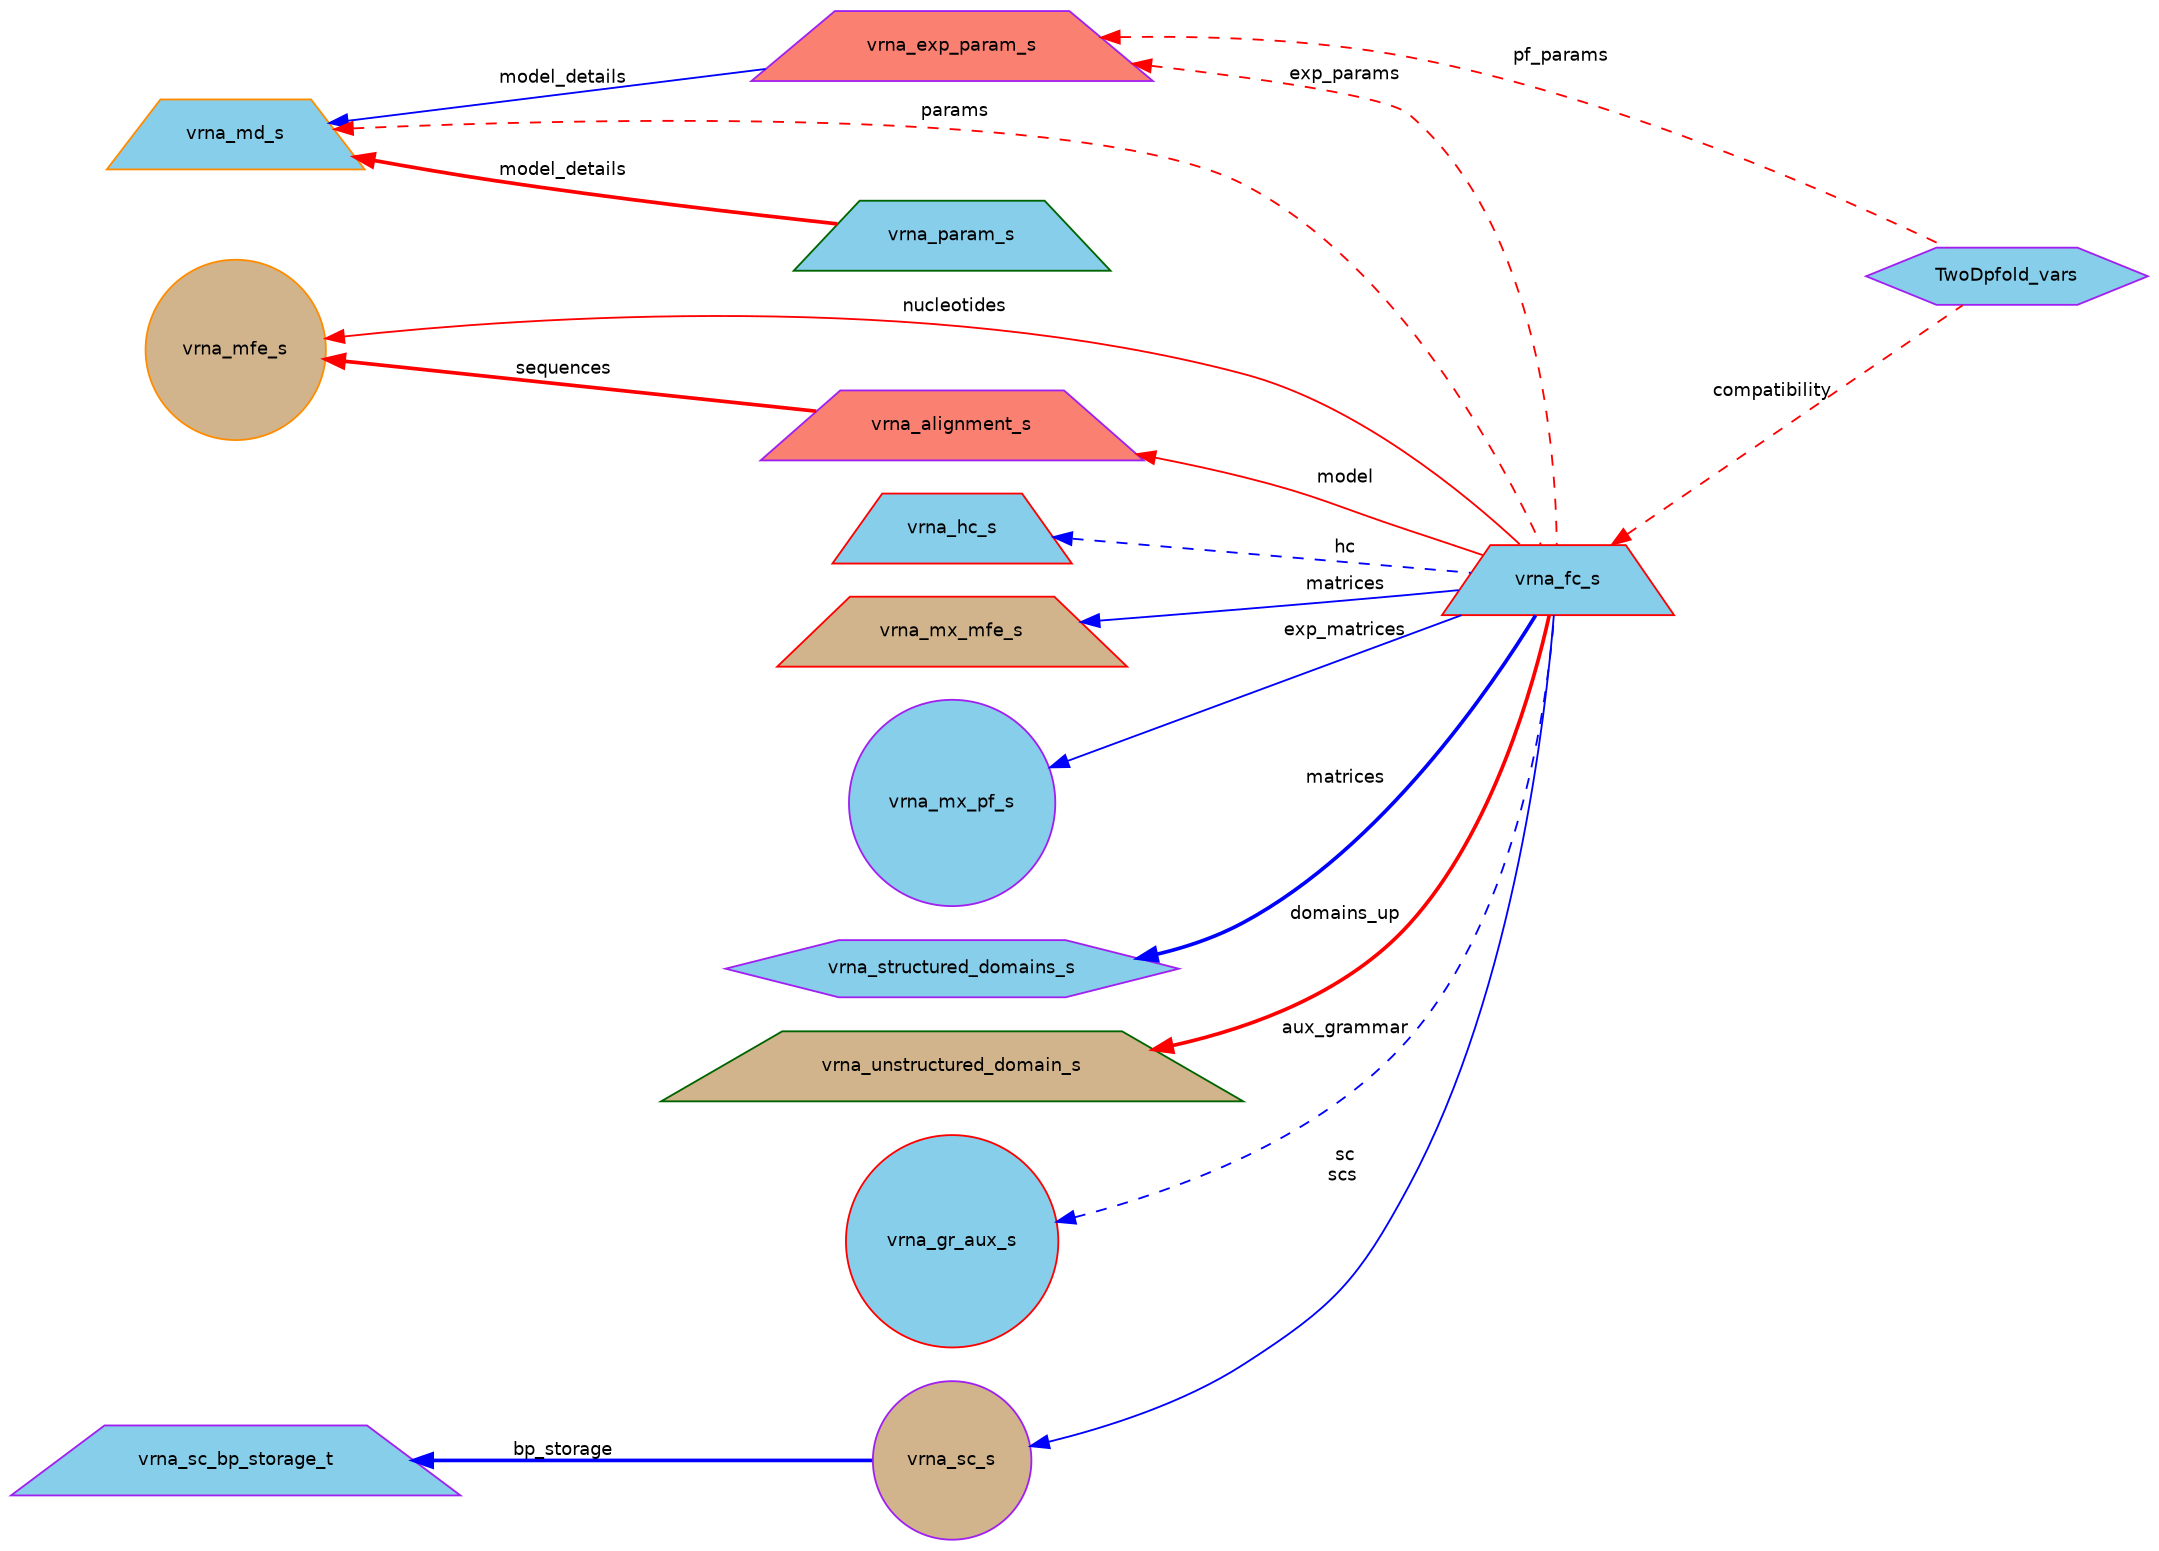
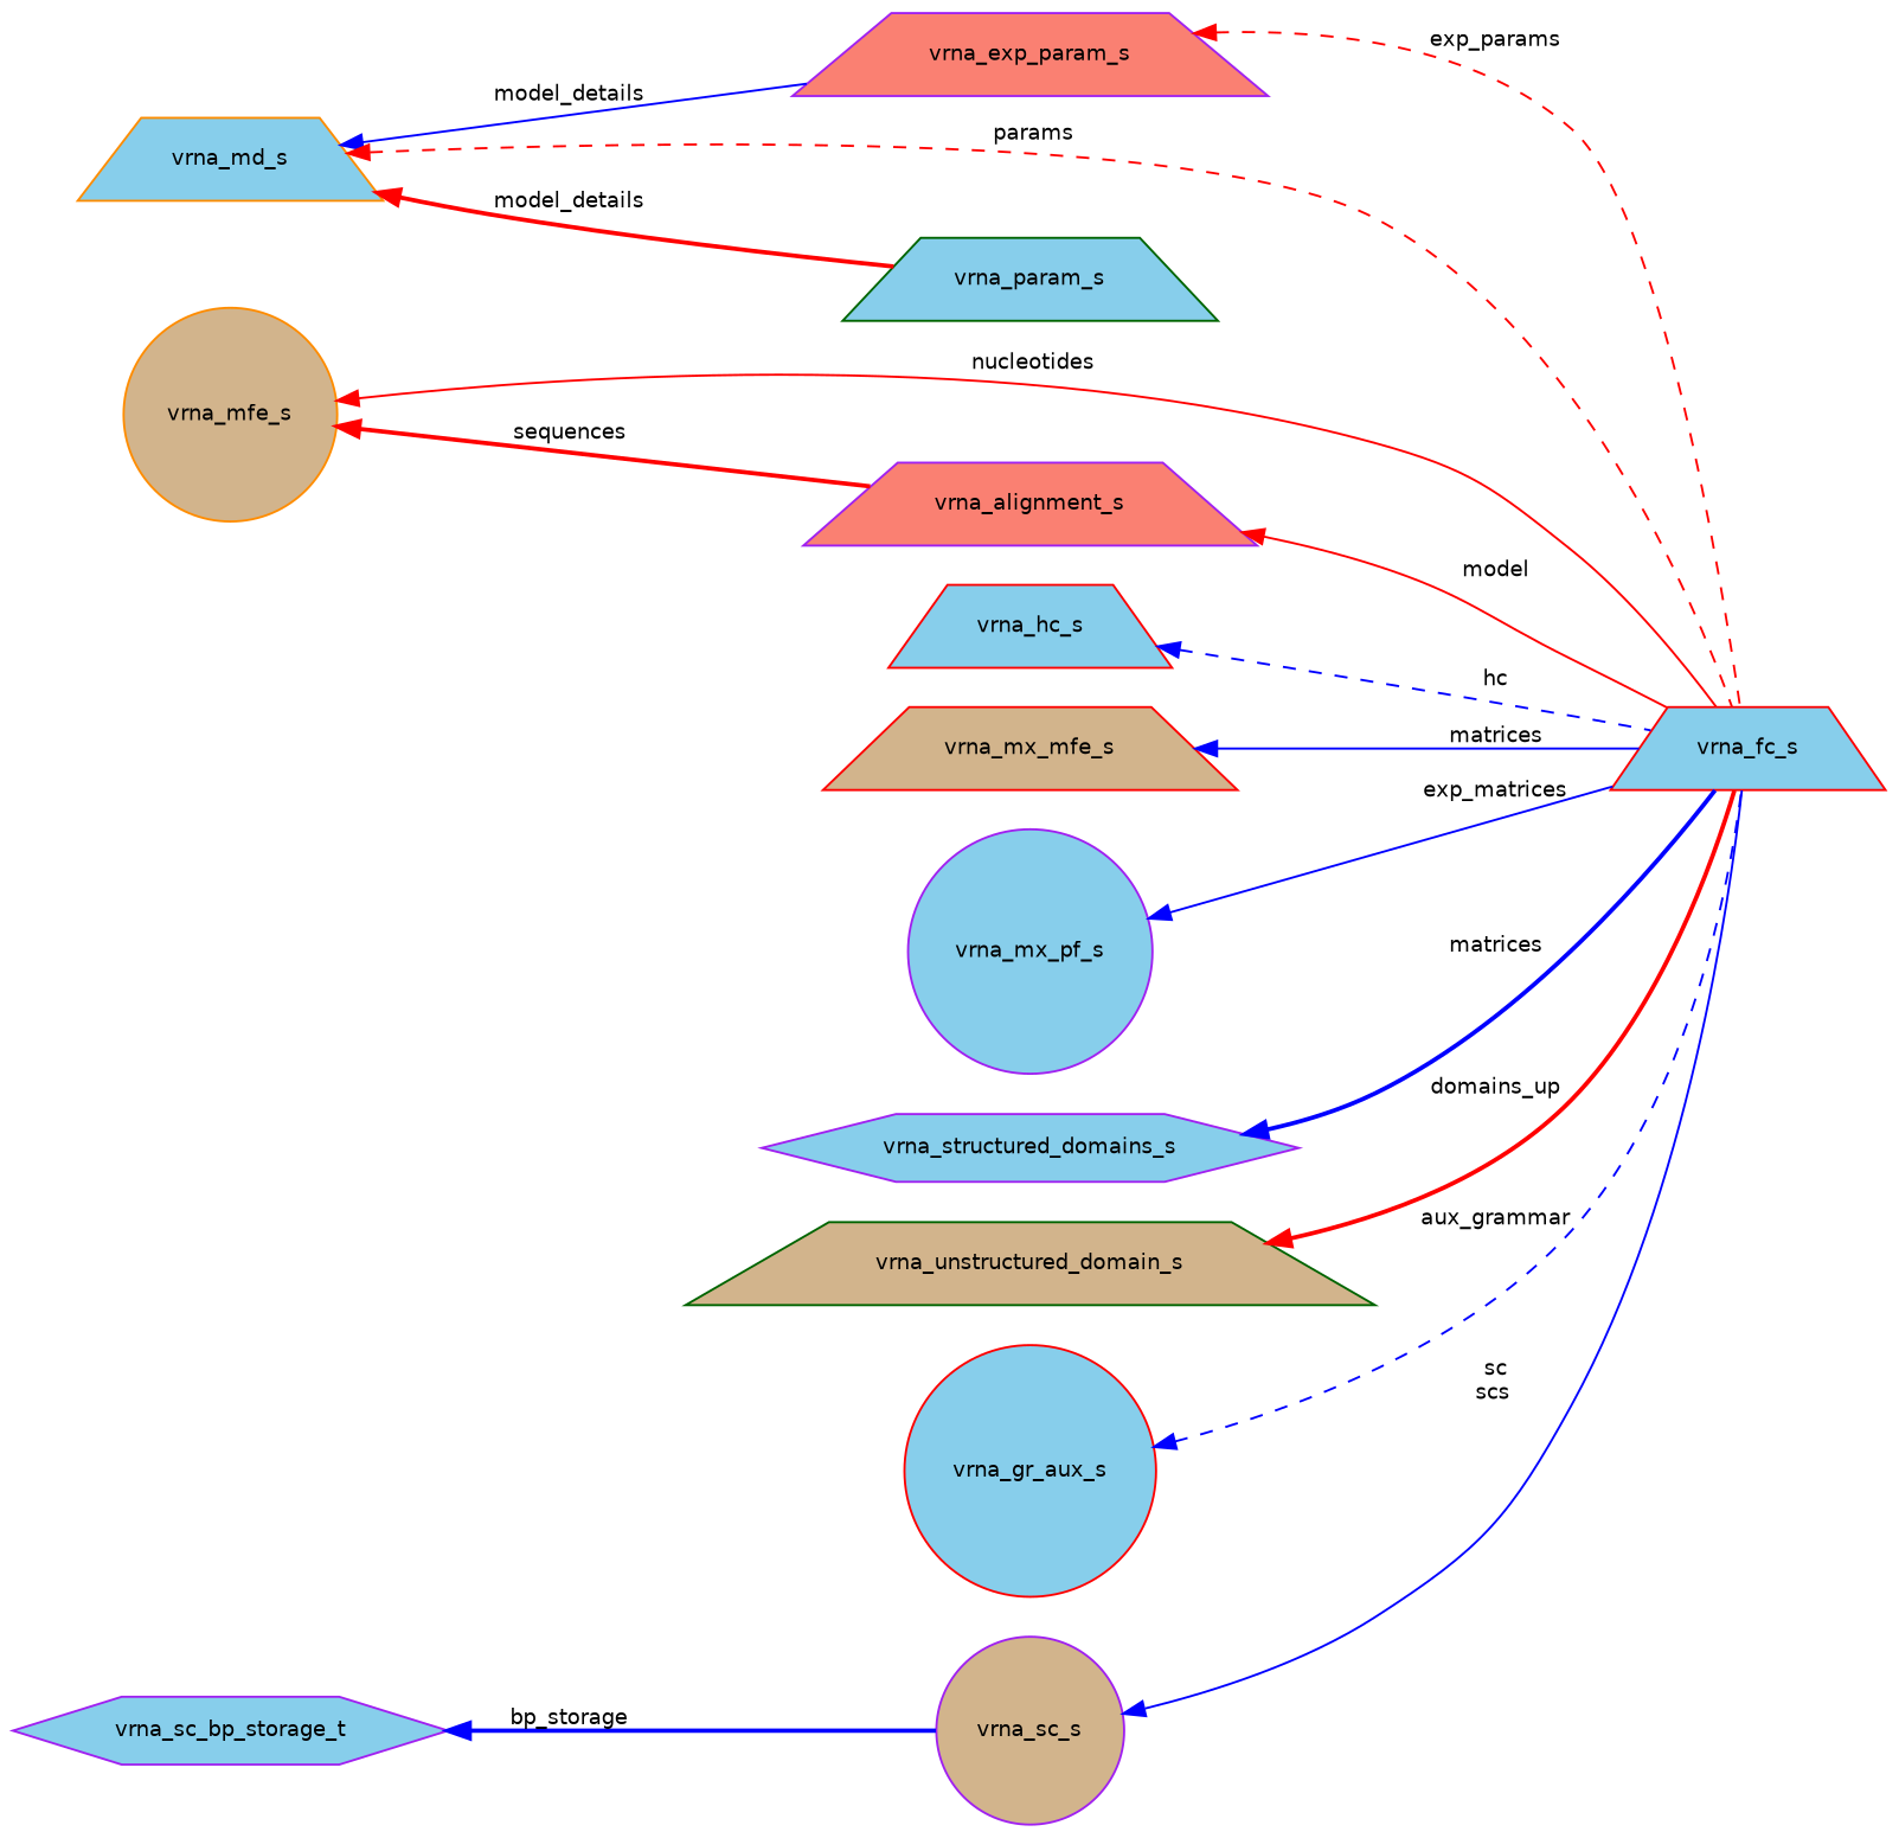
  digraph {
    rankdir=LR
    node [color=purple fillcolor=skyblue fontname=Helvetica fontsize=10 shape=trapezium style=filled]
    edge [color=red dir=back fontname=Helvetica fontsize=10 labelfontname=Helvetica labelfontsize=10 style=dashed]
-   n1 [fontcolor=black height=0.2 label=TwoDpfold_vars shape=hexagon width=0.4]
    n2 [fillcolor=salmon height=0.2 label=vrna_exp_param_s width=0.4]
    n3 [color=red height=0.2 label=vrna_fc_s width=0.4]
    n4 [color=darkorange height=0.2 label=vrna_md_s width=0.4]
    n5 [color=darkgreen height=0.2 label=vrna_param_s width=0.4]
    n6 [color=darkorange fillcolor=tan height=0.2 label=vrna_mfe_s shape=circle width=0.4]
    n7 [fillcolor=salmon height=0.2 label=vrna_alignment_s width=0.4]
    n8 [color=red height=0.2 label=vrna_hc_s width=0.4]
    n9 [color=red fillcolor=tan height=0.2 label=vrna_mx_mfe_s width=0.4]
    n10 [height=0.2 label=vrna_mx_pf_s shape=circle width=0.4]
    n11 [height=0.2 label=vrna_structured_domains_s shape=hexagon width=0.4]
    n12 [color=darkgreen fillcolor=tan height=0.2 label=vrna_unstructured_domain_s width=0.4]
    n13 [color=red height=0.2 label=vrna_gr_aux_s shape=circle width=0.4]
    n14 [fillcolor=tan height=0.2 label=vrna_sc_s shape=circle width=0.4]
-   n15 [height=0.2 label=vrna_sc_bp_storage_t width=0.4]
-   n2 -> n1 [label=" pf_params"]
+   n15 [height=0.2 label=vrna_sc_bp_storage_t shape=hexagon width=0.4]
    n2 -> n3 [label=" exp_params"]
-   n3 -> n1 [label=" compatibility"]
    n4 -> n2 [color=blue label=" model_details" style=solid]
    n4 -> n3 [label=" params"]
    n4 -> n5 [label=" model_details" style=bold]
    n6 -> n3 [label=" nucleotides" style=solid]
    n6 -> n7 [label=" sequences" style=bold]
    n7 -> n3 [label=" model" style=solid]
    n8 -> n3 [color=blue label=" hc"]
    n9 -> n3 [color=blue label=" matrices" style=solid]
    n10 -> n3 [color=blue label=" exp_matrices" style=solid]
    n11 -> n3 [color=blue label=" matrices" style=bold]
    n12 -> n3 [label=" domains_up" style=bold]
    n13 -> n3 [color=blue label=" aux_grammar"]
    n14 -> n3 [color=blue label=" sc\nscs" style=solid]
    n15 -> n14 [color=blue label=" bp_storage" style=bold]
  }
